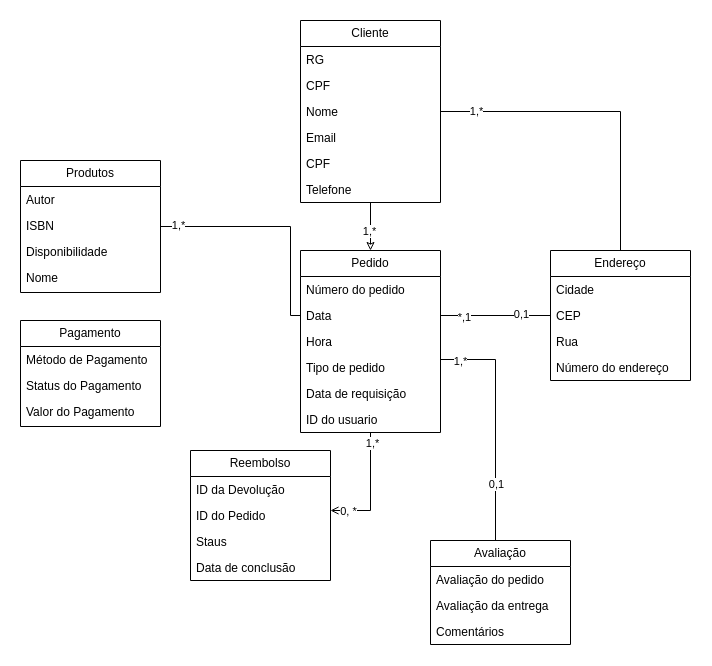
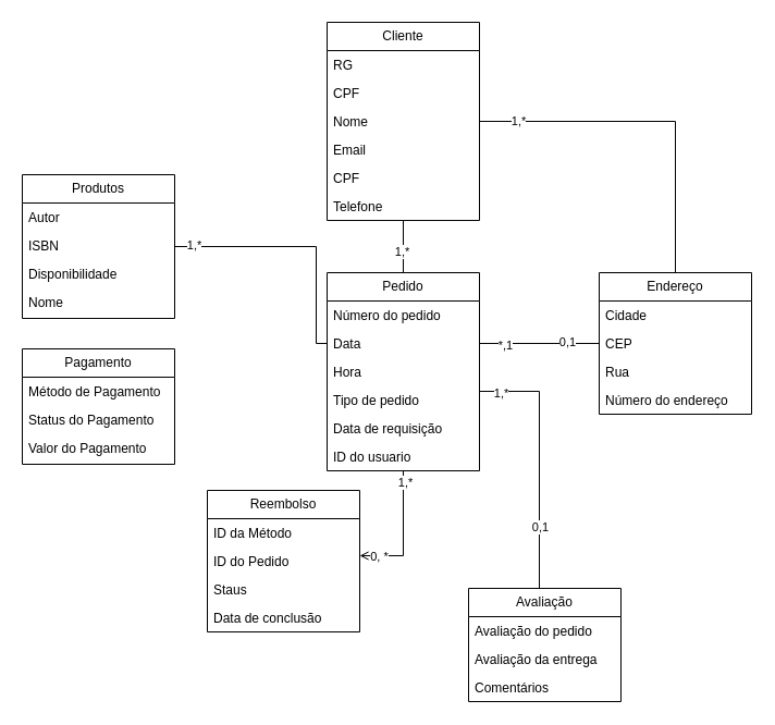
  <mxCell id="0" />
  <mxCell id="1" parent="0" />
  <mxCell id="2" value="Pedido" style="swimlane;fontStyle=0;childLayout=stackLayout;horizontal=1;startSize=26;fillColor=none;horizontalStack=0;resizeParent=1;resizeParentMax=0;resizeLast=0;collapsible=1;marginBottom=0;whiteSpace=wrap;html=1;" parent="1" vertex="1"><mxGeometry x="300" y="250" width="140" height="182" as="geometry" /></mxCell>
  <mxCell id="3" value="Número do pedido" style="text;strokeColor=none;fillColor=none;align=left;verticalAlign=top;spacingLeft=4;spacingRight=4;overflow=hidden;rotatable=0;points=[[0,0.5],[1,0.5]];portConstraint=eastwest;whiteSpace=wrap;html=1;" parent="2" vertex="1"><mxGeometry y="26" width="140" height="26" as="geometry" /></mxCell>
  <mxCell id="4" value="Data&amp;nbsp;" style="text;strokeColor=none;fillColor=none;align=left;verticalAlign=top;spacingLeft=4;spacingRight=4;overflow=hidden;rotatable=0;points=[[0,0.5],[1,0.5]];portConstraint=eastwest;whiteSpace=wrap;html=1;" parent="2" vertex="1"><mxGeometry y="52" width="140" height="26" as="geometry" /></mxCell>
  <mxCell id="5" value="Hora" style="text;strokeColor=none;fillColor=none;align=left;verticalAlign=top;spacingLeft=4;spacingRight=4;overflow=hidden;rotatable=0;points=[[0,0.5],[1,0.5]];portConstraint=eastwest;whiteSpace=wrap;html=1;" parent="2" vertex="1"><mxGeometry y="78" width="140" height="26" as="geometry" /></mxCell>
  <mxCell id="6" value="Tipo de pedido" style="text;strokeColor=none;fillColor=none;align=left;verticalAlign=top;spacingLeft=4;spacingRight=4;overflow=hidden;rotatable=0;points=[[0,0.5],[1,0.5]];portConstraint=eastwest;whiteSpace=wrap;html=1;" parent="2" vertex="1"><mxGeometry y="104" width="140" height="26" as="geometry" /></mxCell>
  <mxCell id="7" value="Data de requisição&amp;nbsp;" style="text;strokeColor=none;fillColor=none;align=left;verticalAlign=top;spacingLeft=4;spacingRight=4;overflow=hidden;rotatable=0;points=[[0,0.5],[1,0.5]];portConstraint=eastwest;whiteSpace=wrap;html=1;" parent="2" vertex="1"><mxGeometry y="130" width="140" height="26" as="geometry" /></mxCell>
  <mxCell id="8" value="ID do usuario" style="text;strokeColor=none;fillColor=none;align=left;verticalAlign=top;spacingLeft=4;spacingRight=4;overflow=hidden;rotatable=0;points=[[0,0.5],[1,0.5]];portConstraint=eastwest;whiteSpace=wrap;html=1;" parent="2" vertex="1"><mxGeometry y="156" width="140" height="26" as="geometry" /></mxCell>
  <mxCell id="9" value="Endereço" style="swimlane;fontStyle=0;childLayout=stackLayout;horizontal=1;startSize=26;fillColor=none;horizontalStack=0;resizeParent=1;resizeParentMax=0;resizeLast=0;collapsible=1;marginBottom=0;whiteSpace=wrap;html=1;" parent="1" vertex="1"><mxGeometry x="550" y="250" width="140" height="130" as="geometry" /></mxCell>
  <mxCell id="10" value="Cidade" style="text;strokeColor=none;fillColor=none;align=left;verticalAlign=top;spacingLeft=4;spacingRight=4;overflow=hidden;rotatable=0;points=[[0,0.5],[1,0.5]];portConstraint=eastwest;whiteSpace=wrap;html=1;" parent="9" vertex="1"><mxGeometry y="26" width="140" height="26" as="geometry" /></mxCell>
  <mxCell id="11" value="CEP" style="text;strokeColor=none;fillColor=none;align=left;verticalAlign=top;spacingLeft=4;spacingRight=4;overflow=hidden;rotatable=0;points=[[0,0.5],[1,0.5]];portConstraint=eastwest;whiteSpace=wrap;html=1;" parent="9" vertex="1"><mxGeometry y="52" width="140" height="26" as="geometry" /></mxCell>
  <mxCell id="12" value="Rua" style="text;strokeColor=none;fillColor=none;align=left;verticalAlign=top;spacingLeft=4;spacingRight=4;overflow=hidden;rotatable=0;points=[[0,0.5],[1,0.5]];portConstraint=eastwest;whiteSpace=wrap;html=1;" parent="9" vertex="1"><mxGeometry y="78" width="140" height="26" as="geometry" /></mxCell>
  <mxCell id="13" value="Número do endereço" style="text;strokeColor=none;fillColor=none;align=left;verticalAlign=top;spacingLeft=4;spacingRight=4;overflow=hidden;rotatable=0;points=[[0,0.5],[1,0.5]];portConstraint=eastwest;whiteSpace=wrap;html=1;" parent="9" vertex="1"><mxGeometry y="104" width="140" height="26" as="geometry" /></mxCell>
  <mxCell id="14" value="Avaliação" style="swimlane;fontStyle=0;childLayout=stackLayout;horizontal=1;startSize=26;fillColor=none;horizontalStack=0;resizeParent=1;resizeParentMax=0;resizeLast=0;collapsible=1;marginBottom=0;whiteSpace=wrap;html=1;" parent="1" vertex="1"><mxGeometry x="430" y="540" width="140" height="104" as="geometry" /></mxCell>
  <mxCell id="15" value="Avaliação do pedido" style="text;strokeColor=none;fillColor=none;align=left;verticalAlign=top;spacingLeft=4;spacingRight=4;overflow=hidden;rotatable=0;points=[[0,0.5],[1,0.5]];portConstraint=eastwest;whiteSpace=wrap;html=1;" parent="14" vertex="1"><mxGeometry y="26" width="140" height="26" as="geometry" /></mxCell>
  <mxCell id="16" value="Avaliação da entrega" style="text;strokeColor=none;fillColor=none;align=left;verticalAlign=top;spacingLeft=4;spacingRight=4;overflow=hidden;rotatable=0;points=[[0,0.5],[1,0.5]];portConstraint=eastwest;whiteSpace=wrap;html=1;" parent="14" vertex="1"><mxGeometry y="52" width="140" height="26" as="geometry" /></mxCell>
  <mxCell id="17" value="Comentários&lt;div&gt;&lt;br&gt;&lt;/div&gt;" style="text;strokeColor=none;fillColor=none;align=left;verticalAlign=top;spacingLeft=4;spacingRight=4;overflow=hidden;rotatable=0;points=[[0,0.5],[1,0.5]];portConstraint=eastwest;whiteSpace=wrap;html=1;" parent="14" vertex="1"><mxGeometry y="78" width="140" height="26" as="geometry" /></mxCell>
  <mxCell id="18" style="edgeStyle=orthogonalEdgeStyle;rounded=0;orthogonalLoop=1;jettySize=auto;html=1;endArrow=none;endFill=0;" parent="1" source="20" edge="1"><mxGeometry relative="1" as="geometry"><mxPoint x="300" y="315" as="targetPoint" /><Array as="points"><mxPoint x="290" y="226" /><mxPoint x="290" y="315" /></Array></mxGeometry></mxCell>
  <mxCell id="19" value="1,*" style="edgeLabel;html=1;align=center;verticalAlign=middle;resizable=0;points=[];" parent="18" vertex="1" connectable="0"><mxGeometry x="-0.854" y="2" relative="1" as="geometry"><mxPoint as="offset" /></mxGeometry></mxCell>
  <mxCell id="20" value="Produtos" style="swimlane;fontStyle=0;childLayout=stackLayout;horizontal=1;startSize=26;fillColor=none;horizontalStack=0;resizeParent=1;resizeParentMax=0;resizeLast=0;collapsible=1;marginBottom=0;whiteSpace=wrap;html=1;" parent="1" vertex="1"><mxGeometry x="20" y="160" width="140" height="132" as="geometry" /></mxCell>
  <mxCell id="21" value="Autor" style="text;strokeColor=none;fillColor=none;align=left;verticalAlign=top;spacingLeft=4;spacingRight=4;overflow=hidden;rotatable=0;points=[[0,0.5],[1,0.5]];portConstraint=eastwest;whiteSpace=wrap;html=1;" parent="20" vertex="1"><mxGeometry y="26" width="140" height="26" as="geometry" /></mxCell>
  <mxCell id="22" value="ISBN" style="text;strokeColor=none;fillColor=none;align=left;verticalAlign=top;spacingLeft=4;spacingRight=4;overflow=hidden;rotatable=0;points=[[0,0.5],[1,0.5]];portConstraint=eastwest;whiteSpace=wrap;html=1;" parent="20" vertex="1"><mxGeometry y="52" width="140" height="26" as="geometry" /></mxCell>
  <mxCell id="23" value="Disponibilidade" style="text;strokeColor=none;fillColor=none;align=left;verticalAlign=top;spacingLeft=4;spacingRight=4;overflow=hidden;rotatable=0;points=[[0,0.5],[1,0.5]];portConstraint=eastwest;whiteSpace=wrap;html=1;" parent="20" vertex="1"><mxGeometry y="78" width="140" height="26" as="geometry" /></mxCell>
  <mxCell id="24" value="Nome" style="text;strokeColor=none;fillColor=none;align=left;verticalAlign=top;spacingLeft=4;spacingRight=4;overflow=hidden;rotatable=0;points=[[0,0.5],[1,0.5]];portConstraint=eastwest;whiteSpace=wrap;html=1;" parent="20" vertex="1"><mxGeometry y="104" width="140" height="26" as="geometry" /></mxCell>
  <mxCell id="25" value="&lt;div&gt;&lt;br&gt;&lt;/div&gt;" style="text;strokeColor=none;fillColor=none;align=left;verticalAlign=top;spacingLeft=4;spacingRight=4;overflow=hidden;rotatable=0;points=[[0,0.5],[1,0.5]];portConstraint=eastwest;whiteSpace=wrap;html=1;" parent="20" vertex="1"><mxGeometry y="130" width="140" height="2" as="geometry" /></mxCell>
  <mxCell id="26" style="edgeStyle=orthogonalEdgeStyle;rounded=0;orthogonalLoop=1;jettySize=auto;html=1;entryX=0;entryY=0.5;entryDx=0;entryDy=0;endArrow=none;endFill=0;" parent="1" source="4" target="11" edge="1"><mxGeometry relative="1" as="geometry" /></mxCell>
  <mxCell id="27" value="0,1" style="edgeLabel;html=1;align=center;verticalAlign=middle;resizable=0;points=[];" parent="26" vertex="1" connectable="0"><mxGeometry x="0.457" y="2" relative="1" as="geometry"><mxPoint as="offset" /></mxGeometry></mxCell>
  <mxCell id="28" value="*,1" style="edgeLabel;html=1;align=center;verticalAlign=middle;resizable=0;points=[];" parent="26" vertex="1" connectable="0"><mxGeometry x="-0.581" y="-1" relative="1" as="geometry"><mxPoint as="offset" /></mxGeometry></mxCell>
  <mxCell id="29" style="edgeStyle=orthogonalEdgeStyle;rounded=0;orthogonalLoop=1;jettySize=auto;html=1;exitX=1;exitY=0.5;exitDx=0;exitDy=0;endArrow=none;endFill=0;" parent="1" target="14" edge="1"><mxGeometry relative="1" as="geometry"><mxPoint x="440" y="354" as="sourcePoint" /><mxPoint x="550" y="514" as="targetPoint" /><Array as="points"><mxPoint x="440" y="359" /><mxPoint x="495" y="359" /></Array></mxGeometry></mxCell>
  <mxCell id="30" value="1,*" style="edgeLabel;html=1;align=center;verticalAlign=middle;resizable=0;points=[];" parent="29" vertex="1" connectable="0"><mxGeometry x="-0.911" y="2" relative="1" as="geometry"><mxPoint x="13" y="3" as="offset" /></mxGeometry></mxCell>
  <mxCell id="31" value="0,1" style="edgeLabel;html=1;align=center;verticalAlign=middle;resizable=0;points=[];" parent="29" vertex="1" connectable="0"><mxGeometry x="0.523" relative="1" as="geometry"><mxPoint as="offset" /></mxGeometry></mxCell>
  <mxCell id="32" style="edgeStyle=orthogonalEdgeStyle;rounded=0;orthogonalLoop=1;jettySize=auto;html=1;entryX=0.5;entryY=0;entryDx=0;entryDy=0;endArrow=none;endFill=0;" parent="1" source="36" target="9" edge="1"><mxGeometry relative="1" as="geometry" /></mxCell>
  <mxCell id="33" value="1,*" style="edgeLabel;html=1;align=center;verticalAlign=middle;resizable=0;points=[];" parent="32" vertex="1" connectable="0"><mxGeometry x="-0.782" y="1" relative="1" as="geometry"><mxPoint as="offset" /></mxGeometry></mxCell>
- <mxCell id="34" style="edgeStyle=orthogonalEdgeStyle;rounded=0;orthogonalLoop=1;jettySize=auto;html=1;entryX=0.5;entryY=0;entryDx=0;entryDy=0;endArrow=classic;endFill=0;" parent="1" source="36" target="2" edge="1"><mxGeometry relative="1" as="geometry" /></mxCell>
+ <mxCell id="34" style="edgeStyle=orthogonalEdgeStyle;rounded=0;orthogonalLoop=1;jettySize=auto;html=1;entryX=0.5;entryY=0;entryDx=0;entryDy=0;endArrow=none;endFill=0;" parent="1" source="36" target="2" edge="1"><mxGeometry relative="1" as="geometry" /></mxCell>
  <mxCell id="35" value="1,*" style="edgeLabel;html=1;align=center;verticalAlign=middle;resizable=0;points=[];" parent="34" vertex="1" connectable="0"><mxGeometry x="0.136" y="-2" relative="1" as="geometry"><mxPoint y="1" as="offset" /></mxGeometry></mxCell>
  <mxCell id="36" value="Cliente" style="swimlane;fontStyle=0;childLayout=stackLayout;horizontal=1;startSize=26;fillColor=none;horizontalStack=0;resizeParent=1;resizeParentMax=0;resizeLast=0;collapsible=1;marginBottom=0;whiteSpace=wrap;html=1;" parent="1" vertex="1"><mxGeometry x="300" y="20" width="140" height="182" as="geometry" /></mxCell>
  <mxCell id="37" value="RG" style="text;strokeColor=none;fillColor=none;align=left;verticalAlign=top;spacingLeft=4;spacingRight=4;overflow=hidden;rotatable=0;points=[[0,0.5],[1,0.5]];portConstraint=eastwest;whiteSpace=wrap;html=1;" parent="36" vertex="1"><mxGeometry y="26" width="140" height="26" as="geometry" /></mxCell>
  <mxCell id="38" value="CPF" style="text;strokeColor=none;fillColor=none;align=left;verticalAlign=top;spacingLeft=4;spacingRight=4;overflow=hidden;rotatable=0;points=[[0,0.5],[1,0.5]];portConstraint=eastwest;whiteSpace=wrap;html=1;" parent="36" vertex="1"><mxGeometry y="52" width="140" height="26" as="geometry" /></mxCell>
  <mxCell id="39" value="Nome" style="text;strokeColor=none;fillColor=none;align=left;verticalAlign=top;spacingLeft=4;spacingRight=4;overflow=hidden;rotatable=0;points=[[0,0.5],[1,0.5]];portConstraint=eastwest;whiteSpace=wrap;html=1;" parent="36" vertex="1"><mxGeometry y="78" width="140" height="26" as="geometry" /></mxCell>
  <mxCell id="40" value="Email" style="text;strokeColor=none;fillColor=none;align=left;verticalAlign=top;spacingLeft=4;spacingRight=4;overflow=hidden;rotatable=0;points=[[0,0.5],[1,0.5]];portConstraint=eastwest;whiteSpace=wrap;html=1;" parent="36" vertex="1"><mxGeometry y="104" width="140" height="26" as="geometry" /></mxCell>
  <mxCell id="41" value="CPF" style="text;strokeColor=none;fillColor=none;align=left;verticalAlign=top;spacingLeft=4;spacingRight=4;overflow=hidden;rotatable=0;points=[[0,0.5],[1,0.5]];portConstraint=eastwest;whiteSpace=wrap;html=1;" parent="36" vertex="1"><mxGeometry y="130" width="140" height="26" as="geometry" /></mxCell>
  <mxCell id="42" value="Telefone" style="text;strokeColor=none;fillColor=none;align=left;verticalAlign=top;spacingLeft=4;spacingRight=4;overflow=hidden;rotatable=0;points=[[0,0.5],[1,0.5]];portConstraint=eastwest;whiteSpace=wrap;html=1;" parent="36" vertex="1"><mxGeometry y="156" width="140" height="26" as="geometry" /></mxCell>
  <mxCell id="43" value="Reembolso" style="swimlane;fontStyle=0;childLayout=stackLayout;horizontal=1;startSize=26;fillColor=none;horizontalStack=0;resizeParent=1;resizeParentMax=0;resizeLast=0;collapsible=1;marginBottom=0;whiteSpace=wrap;html=1;" parent="1" vertex="1"><mxGeometry x="190" y="450" width="140" height="130" as="geometry" /></mxCell>
- <mxCell id="44" value="ID da Devolução" style="text;strokeColor=none;fillColor=none;align=left;verticalAlign=top;spacingLeft=4;spacingRight=4;overflow=hidden;rotatable=0;points=[[0,0.5],[1,0.5]];portConstraint=eastwest;whiteSpace=wrap;html=1;" parent="43" vertex="1"><mxGeometry y="26" width="140" height="26" as="geometry" /></mxCell>
+ <mxCell id="44" value="ID da Método" style="text;strokeColor=none;fillColor=none;align=left;verticalAlign=top;spacingLeft=4;spacingRight=4;overflow=hidden;rotatable=0;points=[[0,0.5],[1,0.5]];portConstraint=eastwest;whiteSpace=wrap;html=1;" parent="43" vertex="1"><mxGeometry y="26" width="140" height="26" as="geometry" /></mxCell>
  <mxCell id="45" value="ID do Pedido" style="text;strokeColor=none;fillColor=none;align=left;verticalAlign=top;spacingLeft=4;spacingRight=4;overflow=hidden;rotatable=0;points=[[0,0.5],[1,0.5]];portConstraint=eastwest;whiteSpace=wrap;html=1;" parent="43" vertex="1"><mxGeometry y="52" width="140" height="26" as="geometry" /></mxCell>
  <mxCell id="46" value="Staus" style="text;strokeColor=none;fillColor=none;align=left;verticalAlign=top;spacingLeft=4;spacingRight=4;overflow=hidden;rotatable=0;points=[[0,0.5],[1,0.5]];portConstraint=eastwest;whiteSpace=wrap;html=1;" parent="43" vertex="1"><mxGeometry y="78" width="140" height="26" as="geometry" /></mxCell>
  <mxCell id="47" value="Data de conclusão" style="text;strokeColor=none;fillColor=none;align=left;verticalAlign=top;spacingLeft=4;spacingRight=4;overflow=hidden;rotatable=0;points=[[0,0.5],[1,0.5]];portConstraint=eastwest;whiteSpace=wrap;html=1;" parent="43" vertex="1"><mxGeometry y="104" width="140" height="26" as="geometry" /></mxCell>
  <mxCell id="48" style="edgeStyle=orthogonalEdgeStyle;rounded=0;orthogonalLoop=1;jettySize=auto;html=1;endArrow=open;endFill=0;" parent="1" source="8" target="43" edge="1"><mxGeometry relative="1" as="geometry"><Array as="points"><mxPoint x="370" y="510" /></Array></mxGeometry></mxCell>
  <mxCell id="49" value="1,*" style="edgeLabel;html=1;align=center;verticalAlign=middle;resizable=0;points=[];" parent="48" vertex="1" connectable="0"><mxGeometry x="-0.831" y="1" relative="1" as="geometry"><mxPoint as="offset" /></mxGeometry></mxCell>
  <mxCell id="50" value="0, *" style="edgeLabel;html=1;align=center;verticalAlign=middle;resizable=0;points=[];" parent="48" vertex="1" connectable="0"><mxGeometry x="0.9" relative="1" as="geometry"><mxPoint x="11" as="offset" /></mxGeometry></mxCell>
  <mxCell id="51" value="Pagamento" style="swimlane;fontStyle=0;childLayout=stackLayout;horizontal=1;startSize=26;fillColor=none;horizontalStack=0;resizeParent=1;resizeParentMax=0;resizeLast=0;collapsible=1;marginBottom=0;whiteSpace=wrap;html=1;" parent="1" vertex="1"><mxGeometry x="20" y="320" width="140" height="106" as="geometry" /></mxCell>
  <mxCell id="52" value="Método de Pagamento" style="text;strokeColor=none;fillColor=none;align=left;verticalAlign=top;spacingLeft=4;spacingRight=4;overflow=hidden;rotatable=0;points=[[0,0.5],[1,0.5]];portConstraint=eastwest;whiteSpace=wrap;html=1;" parent="51" vertex="1"><mxGeometry y="26" width="140" height="26" as="geometry" /></mxCell>
  <mxCell id="53" value="Status do Pagamento" style="text;strokeColor=none;fillColor=none;align=left;verticalAlign=top;spacingLeft=4;spacingRight=4;overflow=hidden;rotatable=0;points=[[0,0.5],[1,0.5]];portConstraint=eastwest;whiteSpace=wrap;html=1;" parent="51" vertex="1"><mxGeometry y="52" width="140" height="26" as="geometry" /></mxCell>
  <mxCell id="54" value="Valor do Pagamento" style="text;strokeColor=none;fillColor=none;align=left;verticalAlign=top;spacingLeft=4;spacingRight=4;overflow=hidden;rotatable=0;points=[[0,0.5],[1,0.5]];portConstraint=eastwest;whiteSpace=wrap;html=1;" parent="51" vertex="1"><mxGeometry y="78" width="140" height="26" as="geometry" /></mxCell>
  <mxCell id="55" value="&lt;div&gt;&lt;br&gt;&lt;/div&gt;" style="text;strokeColor=none;fillColor=none;align=left;verticalAlign=top;spacingLeft=4;spacingRight=4;overflow=hidden;rotatable=0;points=[[0,0.5],[1,0.5]];portConstraint=eastwest;whiteSpace=wrap;html=1;" parent="51" vertex="1"><mxGeometry y="104" width="140" height="2" as="geometry" /></mxCell>
